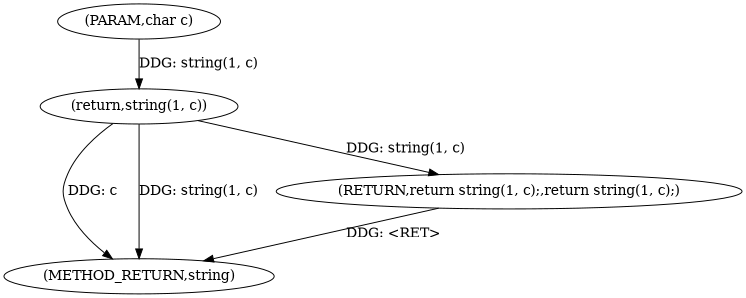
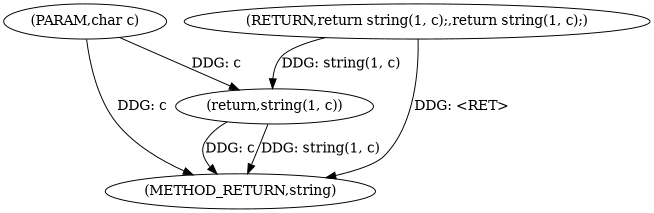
  digraph {
    n1 [label="(PARAM,char c)"]
    n2 [label="(return,string(1, c))"]
    n3 [label="(METHOD_RETURN,string)"]
    n4 [label="(RETURN,return string(1, c);,return string(1, c);)"]
-   n1 -> n2 [label="DDG: string(1, c)"]
+   n1 -> n2 [label="DDG: c"]
+   n1 -> n3 [label="DDG: c"]
    n2 -> n3 [label="DDG: c"]
    n2 -> n3 [label="DDG: string(1, c)"]
-   n2 -> n4 [label="DDG: string(1, c)"]
+   n4 -> n2 [label="DDG: string(1, c)"]
    n4 -> n3 [label="DDG: <RET>"]
  }
